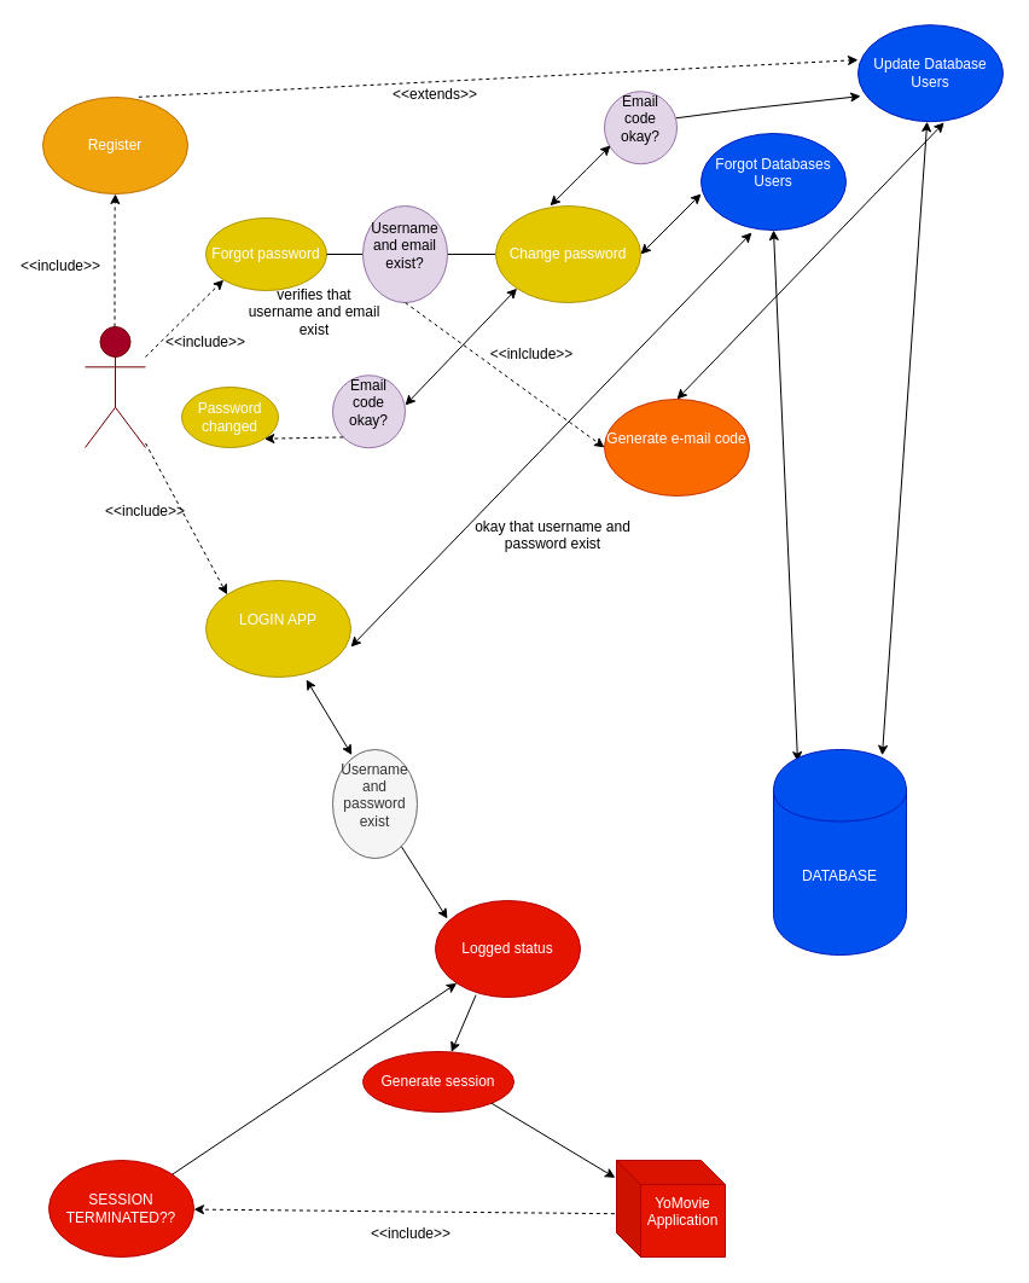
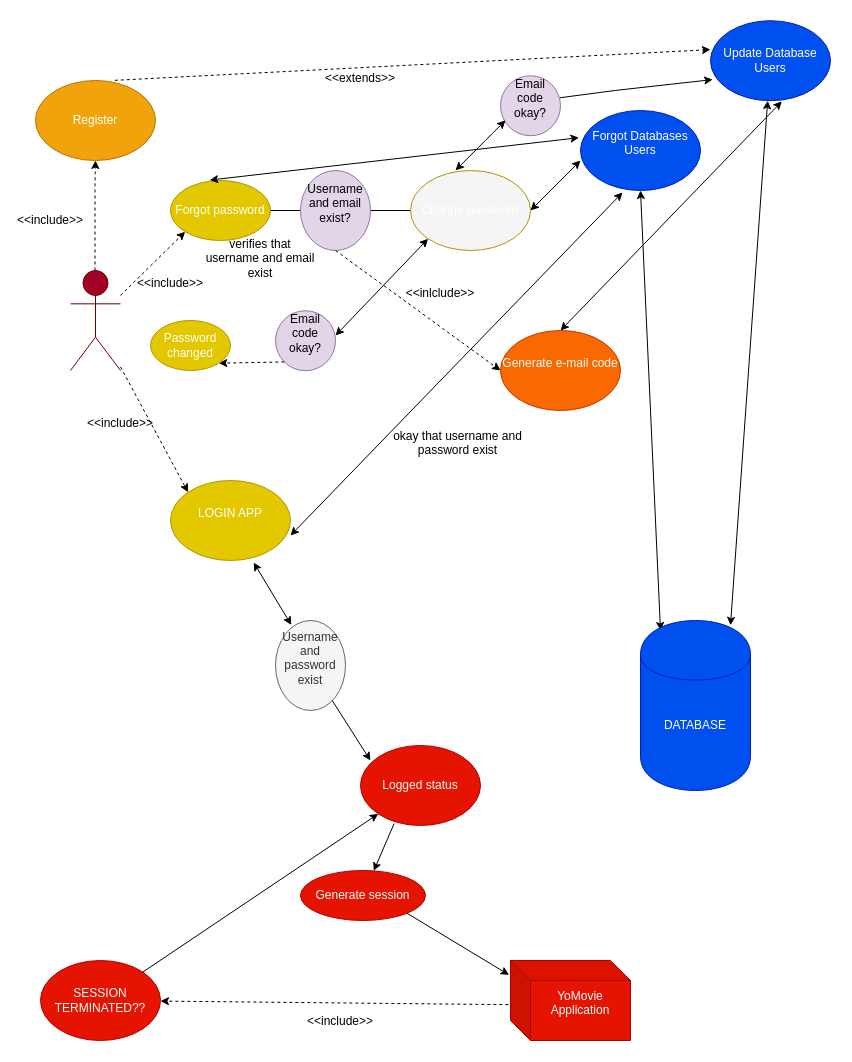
  <mxCell id="0" />
  <mxCell id="1" parent="0" />
  <mxCell id="2" value="Actor" style="shape=umlActor;verticalLabelPosition=bottom;labelBackgroundColor=#ffffff;verticalAlign=top;html=1;outlineConnect=0;fillColor=#a20025;strokeColor=#6F0000;fontColor=#ffffff;" parent="1" vertex="1"><mxGeometry x="70" y="270" width="50" height="100" as="geometry" /></mxCell>
  <mxCell id="3" value="" style="endArrow=classic;html=1;dashed=1;fillColor=#ffffff;" parent="1" edge="1"><mxGeometry width="50" height="50" relative="1" as="geometry"><mxPoint x="94.5" y="270" as="sourcePoint" /><mxPoint x="95" y="160" as="targetPoint" /><Array as="points"><mxPoint x="94.5" y="180" /></Array></mxGeometry></mxCell>
  <mxCell id="4" value="&amp;lt;&amp;lt;include&amp;gt;&amp;gt;" style="text;html=1;strokeColor=none;fillColor=none;align=center;verticalAlign=middle;whiteSpace=wrap;rounded=0;" parent="1" vertex="1"><mxGeometry x="20" y="210" width="60" height="20" as="geometry" /></mxCell>
  <mxCell id="5" value="Register" style="ellipse;whiteSpace=wrap;html=1;fillColor=#f0a30a;strokeColor=#BD7000;fontColor=#ffffff;" parent="1" vertex="1"><mxGeometry x="35" y="80" width="120" height="80" as="geometry" /></mxCell>
  <mxCell id="6" value="&amp;lt;&amp;lt;include&amp;gt;&amp;gt;&lt;br&gt;&lt;br&gt;" style="text;html=1;strokeColor=none;fillColor=none;align=center;verticalAlign=middle;whiteSpace=wrap;rounded=0;" parent="1" vertex="1"><mxGeometry x="150" y="280" width="40" height="20" as="geometry" /></mxCell>
  <mxCell id="7" value="" style="endArrow=classic;html=1;fillColor=#ffffff;dashed=1;entryX=0;entryY=1;entryDx=0;entryDy=0;" parent="1" target="8" edge="1"><mxGeometry width="50" height="50" relative="1" as="geometry"><mxPoint x="120" y="295" as="sourcePoint" /><mxPoint x="170" y="245" as="targetPoint" /></mxGeometry></mxCell>
  <mxCell id="8" value="Forgot password" style="ellipse;whiteSpace=wrap;html=1;fillColor=#e3c800;strokeColor=#B09500;fontColor=#ffffff;" parent="1" vertex="1"><mxGeometry x="170" y="180" width="100" height="60" as="geometry" /></mxCell>
  <mxCell id="9" value="LOGIN APP&lt;br&gt;&lt;br&gt;" style="ellipse;whiteSpace=wrap;html=1;fillColor=#e3c800;strokeColor=#B09500;fontColor=#ffffff;" parent="1" vertex="1"><mxGeometry x="170" y="480" width="120" height="80" as="geometry" /></mxCell>
  <mxCell id="10" value="" style="endArrow=none;html=1;fillColor=#ffffff;exitX=1;exitY=0.5;exitDx=0;exitDy=0;" parent="1" source="8" target="11" edge="1"><mxGeometry width="50" height="50" relative="1" as="geometry"><mxPoint x="270" y="225" as="sourcePoint" /><mxPoint x="320" y="225" as="targetPoint" /></mxGeometry></mxCell>
- <mxCell id="11" value="Change password" style="ellipse;whiteSpace=wrap;html=1;fillColor=#e3c800;strokeColor=#B09500;fontColor=#ffffff;" parent="1" vertex="1"><mxGeometry x="410" y="170" width="120" height="80" as="geometry" /></mxCell>
+ <mxCell id="11" value="Change password" style="ellipse;whiteSpace=wrap;html=1;fillColor=#f5f5f5;strokeColor=#B09500;fontColor=#ffffff;" parent="1" vertex="1"><mxGeometry x="410" y="170" width="120" height="80" as="geometry" /></mxCell>
  <mxCell id="12" value="" style="endArrow=classic;html=1;fillColor=#ffffff;dashed=1;exitX=0.661;exitY=-0.002;exitDx=0;exitDy=0;exitPerimeter=0;" parent="1" source="5" edge="1"><mxGeometry width="50" height="50" relative="1" as="geometry"><mxPoint x="155" y="71.4" as="sourcePoint" /><mxPoint x="710" y="49.11" as="targetPoint" /></mxGeometry></mxCell>
  <mxCell id="13" value="&amp;lt;&amp;lt;extends&amp;gt;&amp;gt;&lt;br&gt;&lt;br&gt;" style="text;html=1;strokeColor=none;fillColor=none;align=center;verticalAlign=middle;whiteSpace=wrap;rounded=0;" parent="1" vertex="1"><mxGeometry x="340" y="75" width="40" height="20" as="geometry" /></mxCell>
  <mxCell id="14" value="Generate e-mail code&lt;br&gt;&lt;br&gt;" style="ellipse;whiteSpace=wrap;html=1;fillColor=#fa6800;strokeColor=#C73500;fontColor=#ffffff;" parent="1" vertex="1"><mxGeometry x="500" y="330" width="120" height="80" as="geometry" /></mxCell>
  <mxCell id="15" value="&amp;lt;&amp;lt;inlclude&amp;gt;&amp;gt;&lt;br&gt;&lt;br&gt;" style="text;html=1;strokeColor=none;fillColor=none;align=center;verticalAlign=middle;whiteSpace=wrap;rounded=0;" parent="1" vertex="1"><mxGeometry x="420" y="290" width="40" height="20" as="geometry" /></mxCell>
  <mxCell id="16" value="Update Database Users" style="ellipse;whiteSpace=wrap;html=1;fillColor=#0050ef;strokeColor=#001DBC;fontColor=#ffffff;" parent="1" vertex="1"><mxGeometry x="710" y="20.2" width="120" height="80" as="geometry" /></mxCell>
  <mxCell id="17" value="Forgot Databases Users&lt;br&gt;&lt;br&gt;" style="ellipse;whiteSpace=wrap;html=1;fillColor=#0050ef;strokeColor=#001DBC;fontColor=#ffffff;" parent="1" vertex="1"><mxGeometry x="580" y="110" width="120" height="80" as="geometry" /></mxCell>
  <mxCell id="18" value="" style="endArrow=classic;startArrow=classic;html=1;fillColor=#ffffff;entryX=0.5;entryY=1;entryDx=0;entryDy=0;" parent="1" target="17" edge="1"><mxGeometry width="50" height="50" relative="1" as="geometry"><mxPoint x="660" y="630" as="sourcePoint" /><mxPoint x="630" y="240" as="targetPoint" /></mxGeometry></mxCell>
  <mxCell id="19" value="" style="endArrow=classic;startArrow=classic;html=1;fillColor=#ffffff;" parent="1" target="16" edge="1"><mxGeometry width="50" height="50" relative="1" as="geometry"><mxPoint x="730" y="624.8" as="sourcePoint" /><mxPoint x="770" y="260" as="targetPoint" /></mxGeometry></mxCell>
  <mxCell id="20" value="DATABASE" style="shape=cylinder;whiteSpace=wrap;html=1;boundedLbl=1;backgroundOutline=1;fillColor=#0050ef;strokeColor=#001DBC;fontColor=#ffffff;" parent="1" vertex="1"><mxGeometry x="640" y="620" width="110" height="170" as="geometry" /></mxCell>
+ <mxCell id="21" value="" style="endArrow=classic;startArrow=classic;html=1;fillColor=#ffffff;exitX=0.392;exitY=-0.007;exitDx=0;exitDy=0;exitPerimeter=0;entryX=-0.013;entryY=0.34;entryDx=0;entryDy=0;entryPerimeter=0;" parent="1" source="8" target="17" edge="1"><mxGeometry width="50" height="50" relative="1" as="geometry"><mxPoint x="270" y="170" as="sourcePoint" /><mxPoint x="320" y="120" as="targetPoint" /></mxGeometry></mxCell>
  <mxCell id="22" value="" style="endArrow=classic;html=1;fillColor=#ffffff;entryX=0;entryY=0;entryDx=0;entryDy=0;dashed=1;" parent="1" source="2" target="9" edge="1"><mxGeometry width="50" height="50" relative="1" as="geometry"><mxPoint x="105" y="420" as="sourcePoint" /><mxPoint x="155" y="380" as="targetPoint" /></mxGeometry></mxCell>
  <mxCell id="23" value="&amp;lt;&amp;lt;include&amp;gt;&amp;gt;&lt;br&gt;&lt;br&gt;" style="text;html=1;strokeColor=none;fillColor=none;align=center;verticalAlign=middle;whiteSpace=wrap;rounded=0;" parent="1" vertex="1"><mxGeometry x="100" y="420" width="40" height="20" as="geometry" /></mxCell>
  <mxCell id="24" value="" style="endArrow=classic;startArrow=classic;html=1;fillColor=#ffffff;entryX=0.35;entryY=1.025;entryDx=0;entryDy=0;entryPerimeter=0;" parent="1" target="17" edge="1"><mxGeometry width="50" height="50" relative="1" as="geometry"><mxPoint x="290" y="535" as="sourcePoint" /><mxPoint x="340" y="485" as="targetPoint" /></mxGeometry></mxCell>
  <mxCell id="25" value="Logged status" style="ellipse;whiteSpace=wrap;html=1;fillColor=#e51400;strokeColor=#B20000;fontColor=#ffffff;" parent="1" vertex="1"><mxGeometry x="360" y="745" width="120" height="80" as="geometry" /></mxCell>
- <mxCell id="26" value="YoMovie Application&lt;br&gt;&lt;br&gt;" style="shape=cube;whiteSpace=wrap;html=1;boundedLbl=1;backgroundOutline=1;darkOpacity=0.05;darkOpacity2=0.1;fillColor=#e51400;strokeColor=#B20000;fontColor=#ffffff;" parent="1" vertex="1"><mxGeometry x="510" y="960" width="90" height="80" as="geometry" /></mxCell>
+ <mxCell id="26" value="YoMovie Application&lt;br&gt;&lt;br&gt;" style="shape=cube;whiteSpace=wrap;html=1;boundedLbl=1;backgroundOutline=1;darkOpacity=0.05;darkOpacity2=0.1;fillColor=#e51400;strokeColor=#B20000;fontColor=#ffffff;" parent="1" vertex="1"><mxGeometry x="510" y="960" width="120" height="80" as="geometry" /></mxCell>
  <mxCell id="27" value="okay that username and password exist&lt;br&gt;&lt;br&gt;" style="text;html=1;strokeColor=none;fillColor=none;align=center;verticalAlign=middle;whiteSpace=wrap;rounded=0;" parent="1" vertex="1"><mxGeometry x="385" y="440" width="145" height="20" as="geometry" /></mxCell>
  <mxCell id="28" value="verifies that username and email exist&lt;br&gt;&lt;br&gt;" style="text;html=1;strokeColor=none;fillColor=none;align=center;verticalAlign=middle;whiteSpace=wrap;rounded=0;" parent="1" vertex="1"><mxGeometry x="200" y="240" width="120" height="50" as="geometry" /></mxCell>
  <mxCell id="29" value="Username and email exist?&lt;br&gt;&lt;br&gt;" style="ellipse;whiteSpace=wrap;html=1;fillColor=#e1d5e7;strokeColor=#9673a6;" parent="1" vertex="1"><mxGeometry x="300" y="170" width="70" height="80" as="geometry" /></mxCell>
  <mxCell id="30" value="Username and password exist&lt;br&gt;&lt;br&gt;" style="ellipse;whiteSpace=wrap;html=1;fillColor=#f5f5f5;strokeColor=#666666;fontColor=#333333;" parent="1" vertex="1"><mxGeometry x="275" y="620" width="70" height="90" as="geometry" /></mxCell>
  <mxCell id="31" value="" style="endArrow=classic;startArrow=classic;html=1;exitX=0.226;exitY=0.05;exitDx=0;exitDy=0;exitPerimeter=0;entryX=0.693;entryY=1.025;entryDx=0;entryDy=0;entryPerimeter=0;" parent="1" source="30" target="9" edge="1"><mxGeometry width="50" height="50" relative="1" as="geometry"><mxPoint x="245" y="620" as="sourcePoint" /><mxPoint x="295" y="570" as="targetPoint" /></mxGeometry></mxCell>
  <mxCell id="32" value="" style="endArrow=classic;html=1;entryX=0.083;entryY=0.188;entryDx=0;entryDy=0;entryPerimeter=0;" parent="1" source="30" target="25" edge="1"><mxGeometry width="50" height="50" relative="1" as="geometry"><mxPoint x="330" y="735" as="sourcePoint" /><mxPoint x="380" y="685" as="targetPoint" /></mxGeometry></mxCell>
  <mxCell id="33" value="" style="endArrow=classic;startArrow=classic;html=1;entryX=0.594;entryY=1.009;entryDx=0;entryDy=0;entryPerimeter=0;" parent="1" target="16" edge="1"><mxGeometry width="50" height="50" relative="1" as="geometry"><mxPoint x="560" y="330" as="sourcePoint" /><mxPoint x="750" y="130" as="targetPoint" /></mxGeometry></mxCell>
  <mxCell id="34" value="" style="endArrow=classic;html=1;exitX=0.5;exitY=1;exitDx=0;exitDy=0;entryX=0;entryY=0.5;entryDx=0;entryDy=0;dashed=1;" parent="1" source="29" target="14" edge="1"><mxGeometry width="50" height="50" relative="1" as="geometry"><mxPoint x="330" y="300" as="sourcePoint" /><mxPoint x="380" y="250" as="targetPoint" /></mxGeometry></mxCell>
  <mxCell id="35" value="" style="endArrow=classic;startArrow=classic;html=1;" parent="1" edge="1"><mxGeometry width="50" height="50" relative="1" as="geometry"><mxPoint x="530" y="210" as="sourcePoint" /><mxPoint x="580" y="160" as="targetPoint" /></mxGeometry></mxCell>
  <mxCell id="36" value="Email code okay?&lt;br&gt;&lt;br&gt;" style="ellipse;whiteSpace=wrap;html=1;aspect=fixed;fillColor=#e1d5e7;strokeColor=#9673a6;" parent="1" vertex="1"><mxGeometry x="500" y="75.227" width="60" height="60" as="geometry" /></mxCell>
  <mxCell id="37" value="" style="endArrow=classic;startArrow=classic;html=1;" parent="1" edge="1"><mxGeometry width="50" height="50" relative="1" as="geometry"><mxPoint x="455" y="169.864" as="sourcePoint" /><mxPoint x="505" y="119.864" as="targetPoint" /><Array as="points"><mxPoint x="485" y="139.864" /></Array></mxGeometry></mxCell>
  <mxCell id="38" value="" style="endArrow=classic;html=1;exitX=0.991;exitY=0.367;exitDx=0;exitDy=0;exitPerimeter=0;entryX=0.018;entryY=0.736;entryDx=0;entryDy=0;entryPerimeter=0;" parent="1" source="36" target="16" edge="1"><mxGeometry width="50" height="50" relative="1" as="geometry"><mxPoint x="595" y="109.909" as="sourcePoint" /><mxPoint x="645" y="59.909" as="targetPoint" /><Array as="points"><mxPoint x="615" y="89.909" /></Array></mxGeometry></mxCell>
  <mxCell id="39" value="Email code okay?&lt;br&gt;&lt;br&gt;" style="ellipse;whiteSpace=wrap;html=1;aspect=fixed;fillColor=#e1d5e7;strokeColor=#9673a6;" parent="1" vertex="1"><mxGeometry x="275" y="310.227" width="60" height="60" as="geometry" /></mxCell>
  <mxCell id="40" value="" style="endArrow=classic;startArrow=classic;html=1;entryX=0;entryY=1;entryDx=0;entryDy=0;" parent="1" target="11" edge="1"><mxGeometry width="50" height="50" relative="1" as="geometry"><mxPoint x="335" y="335" as="sourcePoint" /><mxPoint x="385" y="285" as="targetPoint" /></mxGeometry></mxCell>
  <mxCell id="41" value="" style="endArrow=classic;html=1;entryX=1;entryY=1;entryDx=0;entryDy=0;exitX=0;exitY=1;exitDx=0;exitDy=0;dashed=1;" parent="1" source="39" target="49" edge="1"><mxGeometry width="50" height="50" relative="1" as="geometry"><mxPoint x="245" y="420" as="sourcePoint" /><mxPoint x="211" y="371" as="targetPoint" /></mxGeometry></mxCell>
  <mxCell id="42" value="" style="endArrow=classic;html=1;exitX=0.28;exitY=0.976;exitDx=0;exitDy=0;exitPerimeter=0;" parent="1" source="25" target="43" edge="1"><mxGeometry width="50" height="50" relative="1" as="geometry"><mxPoint x="390" y="900" as="sourcePoint" /><mxPoint x="370" y="870" as="targetPoint" /></mxGeometry></mxCell>
  <mxCell id="43" value="Generate session" style="ellipse;whiteSpace=wrap;html=1;aspect=fixed;fillColor=#e51400;strokeColor=#B20000;fontColor=#ffffff;" parent="1" vertex="1"><mxGeometry x="300" y="870" width="125" height="50" as="geometry" /></mxCell>
  <mxCell id="44" value="" style="endArrow=classic;html=1;exitX=1;exitY=1;exitDx=0;exitDy=0;entryX=-0.012;entryY=0.18;entryDx=0;entryDy=0;entryPerimeter=0;" parent="1" source="43" target="26" edge="1"><mxGeometry width="50" height="50" relative="1" as="geometry"><mxPoint x="20" y="1110" as="sourcePoint" /><mxPoint x="70" y="1060" as="targetPoint" /></mxGeometry></mxCell>
  <mxCell id="45" value="" style="endArrow=classic;html=1;exitX=-0.018;exitY=0.552;exitDx=0;exitDy=0;exitPerimeter=0;dashed=1;" parent="1" source="26" target="46" edge="1"><mxGeometry width="50" height="50" relative="1" as="geometry"><mxPoint x="20" y="1110" as="sourcePoint" /><mxPoint x="80" y="1004" as="targetPoint" /></mxGeometry></mxCell>
  <mxCell id="46" value="SESSION TERMINATED??" style="ellipse;whiteSpace=wrap;html=1;fillColor=#e51400;strokeColor=#B20000;fontColor=#ffffff;" parent="1" vertex="1"><mxGeometry x="40" y="960" width="120" height="80" as="geometry" /></mxCell>
  <mxCell id="47" value="&amp;lt;&amp;lt;include&amp;gt;&amp;gt;" style="text;html=1;resizable=0;points=[];autosize=1;align=left;verticalAlign=top;spacingTop=-4;" parent="1" vertex="1"><mxGeometry x="305" y="1011" width="80" height="20" as="geometry" /></mxCell>
  <mxCell id="48" value="" style="endArrow=classic;html=1;" parent="1" source="46" target="25" edge="1"><mxGeometry width="50" height="50" relative="1" as="geometry"><mxPoint x="20" y="1110" as="sourcePoint" /><mxPoint x="70" y="1060" as="targetPoint" /></mxGeometry></mxCell>
  <mxCell id="49" value="Password changed" style="ellipse;whiteSpace=wrap;html=1;fillColor=#e3c800;strokeColor=#B09500;fontColor=#ffffff;" parent="1" vertex="1"><mxGeometry x="150" y="320" width="80" height="50" as="geometry" /></mxCell>
